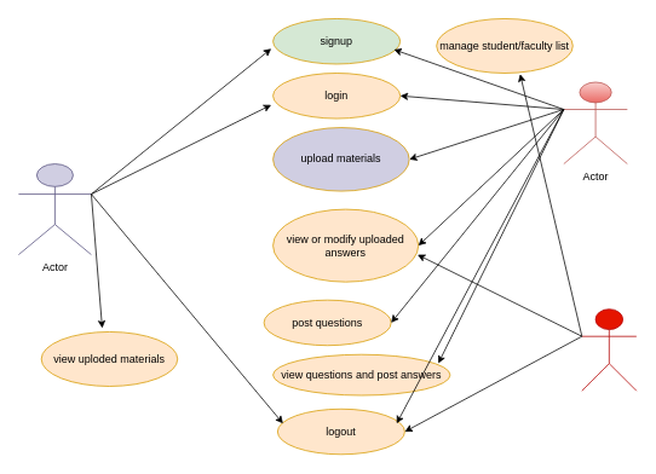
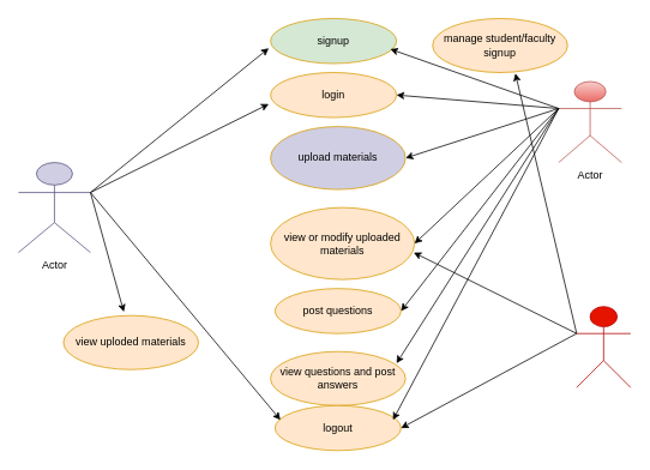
  <mxCell id="0" />
  <mxCell id="1" parent="0" />
  <mxCell id="2" value="Actor" style="shape=umlActor;verticalLabelPosition=bottom;verticalAlign=top;html=1;outlineConnect=0;fillColor=#d0cee2;strokeColor=#56517e;" vertex="1" parent="1"><mxGeometry x="20" y="180" width="80" height="100" as="geometry" /></mxCell>
  <mxCell id="3" value="Actor" style="shape=umlActor;verticalLabelPosition=bottom;verticalAlign=top;html=1;outlineConnect=0;fillColor=#f8cecc;gradientColor=#ea6b66;strokeColor=#b85450;" vertex="1" parent="1"><mxGeometry x="620" y="90" width="70" height="90" as="geometry" /></mxCell>
  <mxCell id="4" value="Actor" style="shape=umlActor;verticalLabelPosition=bottom;verticalAlign=top;html=1;outlineConnect=0;fillColor=#e51400;fontColor=#ffffff;strokeColor=#B20000;" vertex="1" parent="1"><mxGeometry x="640" y="340" width="60" height="90" as="geometry" /></mxCell>
  <mxCell id="5" value="signup" style="ellipse;whiteSpace=wrap;html=1;fillColor=#d5e8d4;strokeColor=#d79b00;" vertex="1" parent="1"><mxGeometry x="300" y="20" width="140" height="50" as="geometry" /></mxCell>
  <mxCell id="6" value="login" style="ellipse;whiteSpace=wrap;html=1;fillColor=#ffe6cc;strokeColor=#d79b00;" vertex="1" parent="1"><mxGeometry x="300" y="80" width="140" height="50" as="geometry" /></mxCell>
  <mxCell id="7" value="upload materials" style="ellipse;whiteSpace=wrap;html=1;fillColor=#d0cee2;strokeColor=#d79b00;" vertex="1" parent="1"><mxGeometry x="300" y="140" width="150" height="70" as="geometry" /></mxCell>
- <mxCell id="8" value="view or modify uploaded answers" style="ellipse;whiteSpace=wrap;html=1;fillColor=#ffe6cc;strokeColor=#d79b00;" vertex="1" parent="1"><mxGeometry x="300" y="230" width="160" height="80" as="geometry" /></mxCell>
- <mxCell id="9" value="post questions" style="ellipse;whiteSpace=wrap;html=1;fillColor=#ffe6cc;strokeColor=#d79b00;" vertex="1" parent="1"><mxGeometry x="290" y="330" width="140" height="50" as="geometry" /></mxCell>
- <mxCell id="10" value="view questions and post answers" style="ellipse;whiteSpace=wrap;html=1;fillColor=#ffe6cc;strokeColor=#d79b00;" vertex="1" parent="1"><mxGeometry x="300" y="390" width="195" height="45" as="geometry" /></mxCell>
+ <mxCell id="8" value="view or modify uploaded materials" style="ellipse;whiteSpace=wrap;html=1;fillColor=#ffe6cc;strokeColor=#d79b00;" vertex="1" parent="1"><mxGeometry x="300" y="230" width="160" height="80" as="geometry" /></mxCell>
+ <mxCell id="9" value="post questions" style="ellipse;whiteSpace=wrap;html=1;fillColor=#ffe6cc;strokeColor=#d79b00;" vertex="1" parent="1"><mxGeometry x="305" y="320" width="140" height="50" as="geometry" /></mxCell>
+ <mxCell id="10" value="view questions and post answers" style="ellipse;whiteSpace=wrap;html=1;fillColor=#ffe6cc;strokeColor=#d79b00;" vertex="1" parent="1"><mxGeometry x="300" y="390" width="150" height="60" as="geometry" /></mxCell>
  <mxCell id="11" value="logout" style="ellipse;whiteSpace=wrap;html=1;fillColor=#ffe6cc;strokeColor=#d79b00;" vertex="1" parent="1"><mxGeometry x="305" y="450" width="140" height="50" as="geometry" /></mxCell>
- <mxCell id="12" value="manage student/faculty list" style="ellipse;whiteSpace=wrap;html=1;fillColor=#ffe6cc;strokeColor=#d79b00;" vertex="1" parent="1"><mxGeometry x="480" y="20" width="150" height="60" as="geometry" /></mxCell>
- <mxCell id="13" value="view uploded materials" style="ellipse;whiteSpace=wrap;html=1;fillColor=#ffe6cc;strokeColor=#d79b00;" vertex="1" parent="1"><mxGeometry x="45" y="365" width="150" height="60" as="geometry" /></mxCell>
+ <mxCell id="12" value="manage student/faculty signup" style="ellipse;whiteSpace=wrap;html=1;fillColor=#ffe6cc;strokeColor=#d79b00;" vertex="1" parent="1"><mxGeometry x="480" y="20" width="150" height="60" as="geometry" /></mxCell>
+ <mxCell id="13" value="view uploded materials" style="ellipse;whiteSpace=wrap;html=1;fillColor=#ffe6cc;strokeColor=#d79b00;" vertex="1" parent="1"><mxGeometry x="70" y="350" width="150" height="60" as="geometry" /></mxCell>
  <mxCell id="14" value="" style="endArrow=classic;html=1;rounded=0;exitX=1;exitY=0.333;exitDx=0;exitDy=0;exitPerimeter=0;entryX=0.447;entryY=-0.067;entryDx=0;entryDy=0;entryPerimeter=0;" edge="1" parent="1" source="2" target="13"><mxGeometry width="50" height="50" relative="1" as="geometry"><mxPoint x="350" y="280" as="sourcePoint" /><mxPoint x="400" y="230" as="targetPoint" /></mxGeometry></mxCell>
  <mxCell id="15" value="" style="endArrow=classic;html=1;rounded=0;exitX=1;exitY=0.333;exitDx=0;exitDy=0;exitPerimeter=0;entryX=-0.014;entryY=0.66;entryDx=0;entryDy=0;entryPerimeter=0;" edge="1" parent="1" source="2" target="5"><mxGeometry width="50" height="50" relative="1" as="geometry"><mxPoint x="350" y="280" as="sourcePoint" /><mxPoint x="400" y="230" as="targetPoint" /></mxGeometry></mxCell>
  <mxCell id="16" value="" style="endArrow=classic;html=1;rounded=0;exitX=1;exitY=0.333;exitDx=0;exitDy=0;exitPerimeter=0;entryX=-0.014;entryY=0.7;entryDx=0;entryDy=0;entryPerimeter=0;" edge="1" parent="1" source="2" target="6"><mxGeometry width="50" height="50" relative="1" as="geometry"><mxPoint x="350" y="260" as="sourcePoint" /><mxPoint x="400" y="210" as="targetPoint" /></mxGeometry></mxCell>
  <mxCell id="17" value="" style="endArrow=classic;html=1;rounded=0;exitX=1;exitY=0.333;exitDx=0;exitDy=0;exitPerimeter=0;entryX=0.043;entryY=0.32;entryDx=0;entryDy=0;entryPerimeter=0;" edge="1" parent="1" source="2" target="11"><mxGeometry width="50" height="50" relative="1" as="geometry"><mxPoint x="350" y="260" as="sourcePoint" /><mxPoint x="400" y="210" as="targetPoint" /></mxGeometry></mxCell>
  <mxCell id="18" value="" style="endArrow=classic;html=1;rounded=0;exitX=0;exitY=0.333;exitDx=0;exitDy=0;exitPerimeter=0;entryX=0.95;entryY=0.68;entryDx=0;entryDy=0;entryPerimeter=0;" edge="1" parent="1" source="3" target="5"><mxGeometry width="50" height="50" relative="1" as="geometry"><mxPoint x="350" y="260" as="sourcePoint" /><mxPoint x="400" y="210" as="targetPoint" /></mxGeometry></mxCell>
  <mxCell id="19" value="" style="endArrow=classic;html=1;rounded=0;exitX=0;exitY=0.333;exitDx=0;exitDy=0;exitPerimeter=0;entryX=1;entryY=0.5;entryDx=0;entryDy=0;" edge="1" parent="1" source="3" target="6"><mxGeometry width="50" height="50" relative="1" as="geometry"><mxPoint x="350" y="260" as="sourcePoint" /><mxPoint x="400" y="210" as="targetPoint" /></mxGeometry></mxCell>
  <mxCell id="20" value="" style="endArrow=classic;html=1;rounded=0;exitX=0;exitY=0.333;exitDx=0;exitDy=0;exitPerimeter=0;entryX=1;entryY=0.5;entryDx=0;entryDy=0;" edge="1" parent="1" source="3" target="7"><mxGeometry width="50" height="50" relative="1" as="geometry"><mxPoint x="350" y="260" as="sourcePoint" /><mxPoint x="400" y="210" as="targetPoint" /></mxGeometry></mxCell>
  <mxCell id="21" value="" style="endArrow=classic;html=1;rounded=0;entryX=1;entryY=0.5;entryDx=0;entryDy=0;" edge="1" parent="1" target="8"><mxGeometry width="50" height="50" relative="1" as="geometry"><mxPoint x="620" y="120" as="sourcePoint" /><mxPoint x="400" y="210" as="targetPoint" /></mxGeometry></mxCell>
  <mxCell id="22" value="" style="endArrow=classic;html=1;rounded=0;exitX=0;exitY=0.333;exitDx=0;exitDy=0;exitPerimeter=0;entryX=1;entryY=0.5;entryDx=0;entryDy=0;" edge="1" parent="1" source="3" target="9"><mxGeometry width="50" height="50" relative="1" as="geometry"><mxPoint x="350" y="360" as="sourcePoint" /><mxPoint x="400" y="310" as="targetPoint" /></mxGeometry></mxCell>
  <mxCell id="23" value="" style="endArrow=classic;html=1;rounded=0;exitX=0;exitY=0.333;exitDx=0;exitDy=0;exitPerimeter=0;entryX=0.933;entryY=0.217;entryDx=0;entryDy=0;entryPerimeter=0;" edge="1" parent="1" source="3" target="10"><mxGeometry width="50" height="50" relative="1" as="geometry"><mxPoint x="350" y="360" as="sourcePoint" /><mxPoint x="400" y="310" as="targetPoint" /></mxGeometry></mxCell>
  <mxCell id="24" value="" style="endArrow=classic;html=1;rounded=0;exitX=0;exitY=0.333;exitDx=0;exitDy=0;exitPerimeter=0;entryX=0.936;entryY=0.32;entryDx=0;entryDy=0;entryPerimeter=0;" edge="1" parent="1" source="3" target="11"><mxGeometry width="50" height="50" relative="1" as="geometry"><mxPoint x="350" y="360" as="sourcePoint" /><mxPoint x="400" y="310" as="targetPoint" /></mxGeometry></mxCell>
  <mxCell id="25" value="" style="endArrow=classic;html=1;rounded=0;exitX=0;exitY=0.333;exitDx=0;exitDy=0;exitPerimeter=0;entryX=1;entryY=0.5;entryDx=0;entryDy=0;" edge="1" parent="1" source="4" target="11"><mxGeometry width="50" height="50" relative="1" as="geometry"><mxPoint x="350" y="360" as="sourcePoint" /><mxPoint x="400" y="310" as="targetPoint" /></mxGeometry></mxCell>
  <mxCell id="26" value="" style="endArrow=classic;html=1;rounded=0;exitX=0;exitY=0.333;exitDx=0;exitDy=0;exitPerimeter=0;entryX=0.613;entryY=1.017;entryDx=0;entryDy=0;entryPerimeter=0;" edge="1" parent="1" source="4" target="12"><mxGeometry width="50" height="50" relative="1" as="geometry"><mxPoint x="350" y="160" as="sourcePoint" /><mxPoint x="400" y="110" as="targetPoint" /></mxGeometry></mxCell>
  <mxCell id="27" value="" style="endArrow=classic;html=1;rounded=0;exitX=0;exitY=0.333;exitDx=0;exitDy=0;exitPerimeter=0;entryX=0.994;entryY=0.625;entryDx=0;entryDy=0;entryPerimeter=0;" edge="1" parent="1" source="4" target="8"><mxGeometry width="50" height="50" relative="1" as="geometry"><mxPoint x="350" y="210" as="sourcePoint" /><mxPoint x="400" y="160" as="targetPoint" /></mxGeometry></mxCell>
